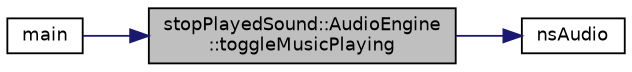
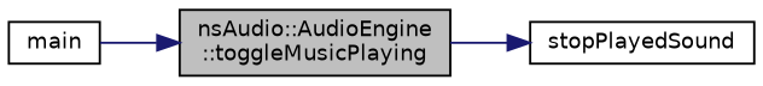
  digraph {
    rankdir=RL
    node [color=black fillcolor=white fontname=Helvetica fontsize=10 shape=record style=filled]
    edge [color=midnightblue dir=back fontname=Helvetica fontsize=10 labelfontname=Helvetica labelfontsize=10 style=solid]
-   n1 [fillcolor=grey75 fontcolor=black height=0.2 label="stopPlayedSound::AudioEngine\l::toggleMusicPlaying" width=0.4]
+   n1 [fillcolor=grey75 fontcolor=black height=0.2 label="nsAudio::AudioEngine\l::toggleMusicPlaying" width=0.4]
    n2 [height=0.2 label=main width=0.4]
-   n3 [height=0.2 label=nsAudio width=0.4]
+   n3 [height=0.2 label=stopPlayedSound width=0.4]
    n1 -> n2
    n3 -> n1
  }
